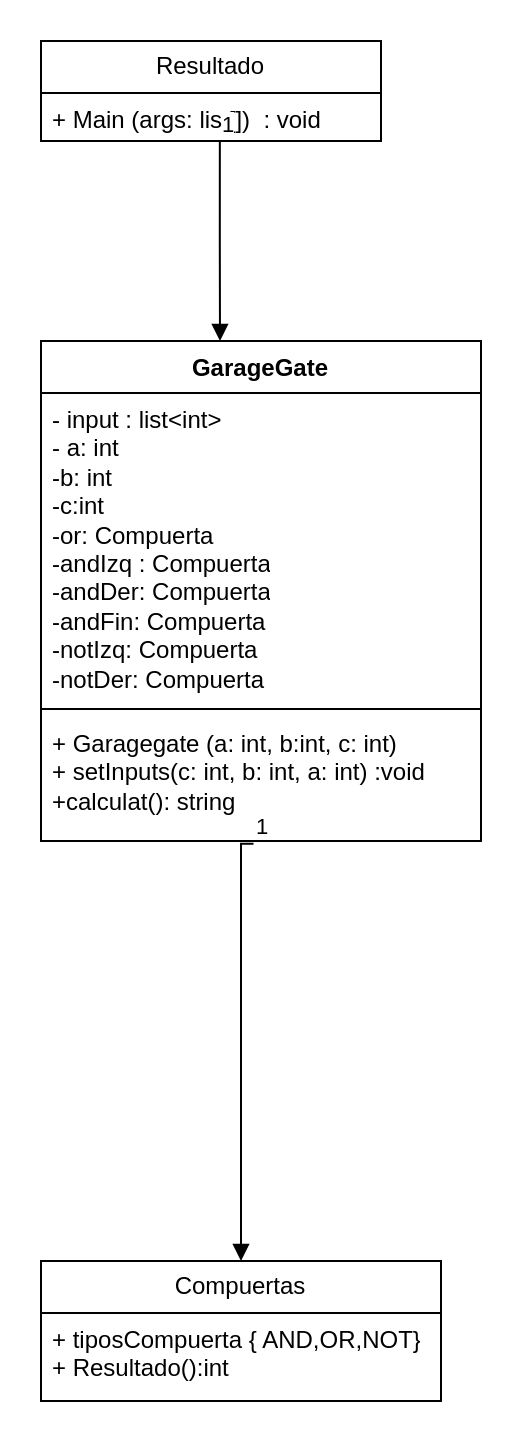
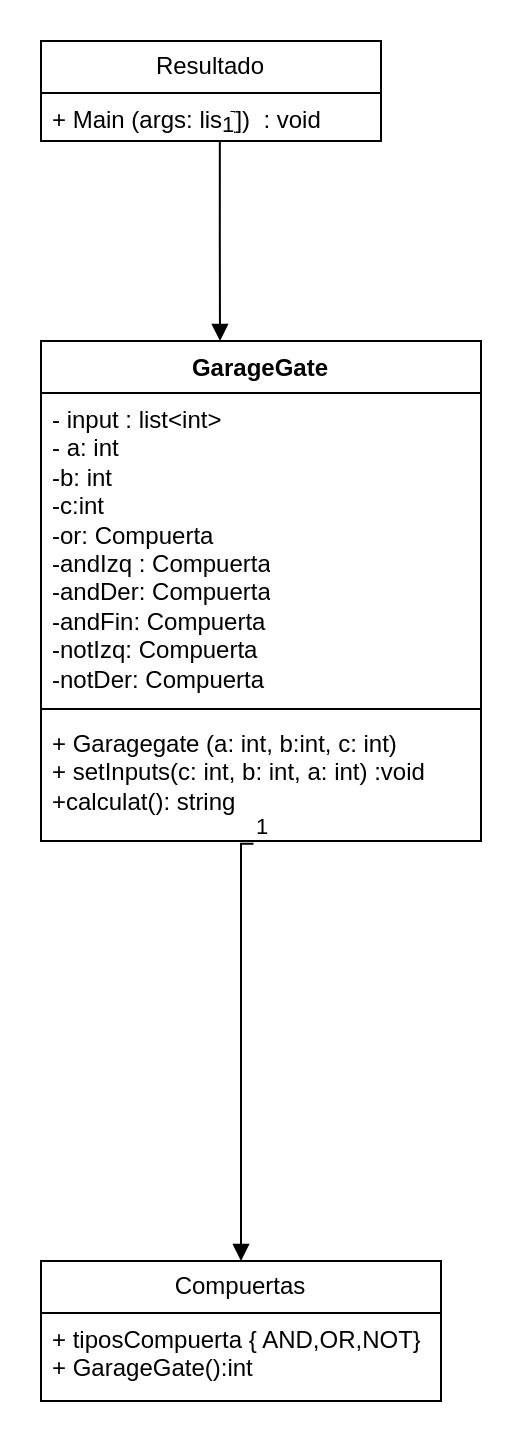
  <mxCell id="0" />
  <mxCell id="1" parent="0" />
  <mxCell id="2" value="GarageGate" style="swimlane;fontStyle=1;align=center;verticalAlign=top;childLayout=stackLayout;horizontal=1;startSize=26;horizontalStack=0;resizeParent=1;resizeParentMax=0;resizeLast=0;collapsible=1;marginBottom=0;whiteSpace=wrap;html=1;" parent="1" vertex="1"><mxGeometry x="20" y="170" width="220" height="250" as="geometry" /></mxCell>
  <mxCell id="3" value="- input : list&amp;lt;int&amp;gt;&lt;div&gt;- a: int&lt;/div&gt;&lt;div&gt;-b: int&lt;/div&gt;&lt;div&gt;-c:int&lt;/div&gt;&lt;div&gt;-or: Compuerta&lt;/div&gt;&lt;div&gt;-andIzq : Compuerta&lt;/div&gt;&lt;div&gt;-andDer: Compuerta&lt;/div&gt;&lt;div&gt;-andFin: Compuerta&lt;/div&gt;&lt;div&gt;-notIzq: Compuerta&lt;/div&gt;&lt;div&gt;-notDer: Compuerta&lt;/div&gt;" style="text;strokeColor=none;fillColor=none;align=left;verticalAlign=top;spacingLeft=4;spacingRight=4;overflow=hidden;rotatable=0;points=[[0,0.5],[1,0.5]];portConstraint=eastwest;whiteSpace=wrap;html=1;" parent="2" vertex="1"><mxGeometry y="26" width="220" height="154" as="geometry" /></mxCell>
  <mxCell id="4" value="" style="line;strokeWidth=1;fillColor=none;align=left;verticalAlign=middle;spacingTop=-1;spacingLeft=3;spacingRight=3;rotatable=0;labelPosition=right;points=[];portConstraint=eastwest;strokeColor=inherit;" parent="2" vertex="1"><mxGeometry y="180" width="220" height="8" as="geometry" /></mxCell>
  <mxCell id="5" value="+ Garagegate (a: int, b:int, c: int)&lt;div&gt;+ setInputs(c: int, b: int, a: int) :void&lt;/div&gt;&lt;div&gt;+calculat(): string&lt;/div&gt;" style="text;strokeColor=none;fillColor=none;align=left;verticalAlign=top;spacingLeft=4;spacingRight=4;overflow=hidden;rotatable=0;points=[[0,0.5],[1,0.5]];portConstraint=eastwest;whiteSpace=wrap;html=1;" parent="2" vertex="1"><mxGeometry y="188" width="220" height="62" as="geometry" /></mxCell>
  <mxCell id="6" value="Resultado" style="swimlane;fontStyle=0;childLayout=stackLayout;horizontal=1;startSize=26;fillColor=none;horizontalStack=0;resizeParent=1;resizeParentMax=0;resizeLast=0;collapsible=1;marginBottom=0;whiteSpace=wrap;html=1;" vertex="1" parent="1"><mxGeometry x="20" y="20" width="170" height="50" as="geometry" /></mxCell>
  <mxCell id="7" value="+ Main (args: list[])&amp;nbsp; : void" style="text;strokeColor=none;fillColor=none;align=left;verticalAlign=top;spacingLeft=4;spacingRight=4;overflow=hidden;rotatable=0;points=[[0,0.5],[1,0.5]];portConstraint=eastwest;whiteSpace=wrap;html=1;" vertex="1" parent="6"><mxGeometry y="26" width="170" height="24" as="geometry" /></mxCell>
  <mxCell id="8" value="" style="endArrow=block;endFill=1;html=1;edgeStyle=orthogonalEdgeStyle;align=left;verticalAlign=top;rounded=0;exitX=0.526;exitY=1.008;exitDx=0;exitDy=0;exitPerimeter=0;" edge="1" parent="1" source="7"><mxGeometry x="-1" relative="1" as="geometry"><mxPoint x="99.5" y="80" as="sourcePoint" /><mxPoint x="109.5" y="170" as="targetPoint" /></mxGeometry></mxCell>
  <mxCell id="9" value="1" style="edgeLabel;resizable=0;html=1;align=left;verticalAlign=bottom;" connectable="0" vertex="1" parent="8"><mxGeometry x="-1" relative="1" as="geometry" /></mxCell>
  <mxCell id="10" value="" style="endArrow=block;endFill=1;html=1;edgeStyle=orthogonalEdgeStyle;align=left;verticalAlign=top;rounded=0;entryX=0.5;entryY=0;entryDx=0;entryDy=0;exitX=0.483;exitY=1.023;exitDx=0;exitDy=0;exitPerimeter=0;" edge="1" parent="1" source="5" target="12"><mxGeometry x="-1" relative="1" as="geometry"><mxPoint x="20" y="460" as="sourcePoint" /><mxPoint x="180" y="470" as="targetPoint" /><Array as="points"><mxPoint x="120" y="421" /></Array></mxGeometry></mxCell>
  <mxCell id="11" value="1" style="edgeLabel;resizable=0;html=1;align=left;verticalAlign=bottom;" connectable="0" vertex="1" parent="10"><mxGeometry x="-1" relative="1" as="geometry" /></mxCell>
  <mxCell id="12" value="Compuertas" style="swimlane;fontStyle=0;childLayout=stackLayout;horizontal=1;startSize=26;fillColor=none;horizontalStack=0;resizeParent=1;resizeParentMax=0;resizeLast=0;collapsible=1;marginBottom=0;whiteSpace=wrap;html=1;" vertex="1" parent="1"><mxGeometry x="20" y="630" width="200" height="70" as="geometry" /></mxCell>
- <mxCell id="13" value="+ tiposCompuerta { AND,OR,NOT}&lt;div&gt;+ Resultado():int&lt;/div&gt;" style="text;strokeColor=none;fillColor=none;align=left;verticalAlign=top;spacingLeft=4;spacingRight=4;overflow=hidden;rotatable=0;points=[[0,0.5],[1,0.5]];portConstraint=eastwest;whiteSpace=wrap;html=1;" vertex="1" parent="12"><mxGeometry y="26" width="200" height="44" as="geometry" /></mxCell>
+ <mxCell id="13" value="+ tiposCompuerta { AND,OR,NOT}&lt;div&gt;+ GarageGate():int&lt;/div&gt;" style="text;strokeColor=none;fillColor=none;align=left;verticalAlign=top;spacingLeft=4;spacingRight=4;overflow=hidden;rotatable=0;points=[[0,0.5],[1,0.5]];portConstraint=eastwest;whiteSpace=wrap;html=1;" vertex="1" parent="12"><mxGeometry y="26" width="200" height="44" as="geometry" /></mxCell>
